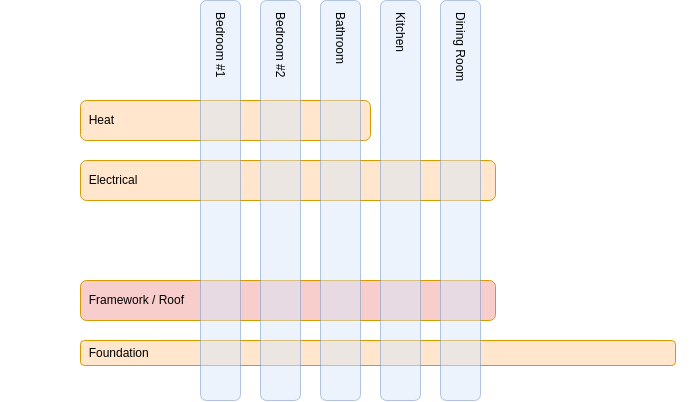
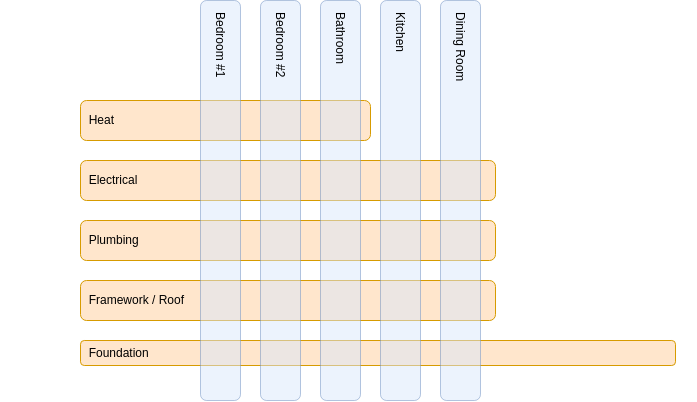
  <mxCell id="0" />
  <mxCell id="1" parent="0" />
  <mxCell id="2" value="&amp;nbsp; Foundation" style="rounded=1;whiteSpace=wrap;html=1;align=left;fillColor=#ffe6cc;strokeColor=#d79b00;" parent="1" vertex="1"><mxGeometry x="80" y="260" width="595" height="25" as="geometry" /></mxCell>
- <mxCell id="3" value="&amp;nbsp; Framework / Roof" style="rounded=1;whiteSpace=wrap;html=1;align=left;fillColor=#f8cecc;strokeColor=#d79b00;" parent="1" vertex="1"><mxGeometry x="80" y="200" width="415" height="40" as="geometry" /></mxCell>
+ <mxCell id="3" value="&amp;nbsp; Framework / Roof" style="rounded=1;whiteSpace=wrap;html=1;align=left;fillColor=#ffe6cc;strokeColor=#d79b00;" parent="1" vertex="1"><mxGeometry x="80" y="200" width="415" height="40" as="geometry" /></mxCell>
+ <mxCell id="4" value="&amp;nbsp; Plumbing" style="rounded=1;whiteSpace=wrap;html=1;align=left;fillColor=#ffe6cc;strokeColor=#d79b00;" parent="1" vertex="1"><mxGeometry x="80" y="140" width="415" height="40" as="geometry" /></mxCell>
  <mxCell id="5" value="&amp;nbsp; Electrical" style="rounded=1;whiteSpace=wrap;html=1;align=left;fillColor=#ffe6cc;strokeColor=#d79b00;" parent="1" vertex="1"><mxGeometry x="80" y="80" width="415" height="40" as="geometry" /></mxCell>
  <mxCell id="6" value="&amp;nbsp; Heat" style="rounded=1;whiteSpace=wrap;html=1;align=left;fillColor=#ffe6cc;strokeColor=#d79b00;" parent="1" vertex="1"><mxGeometry x="80" y="20" width="290" height="40" as="geometry" /></mxCell>
  <mxCell id="7" value="&amp;nbsp; &amp;nbsp;Bathroom" style="rounded=1;whiteSpace=wrap;html=1;rotation=90;align=left;fillColor=#dae8fc;strokeColor=#6c8ebf;opacity=50;" parent="1" vertex="1"><mxGeometry x="140" y="100" width="400" height="40" as="geometry" /></mxCell>
  <mxCell id="8" value="&amp;nbsp; &amp;nbsp;Kitchen" style="rounded=1;whiteSpace=wrap;html=1;rotation=90;align=left;fillColor=#dae8fc;strokeColor=#6c8ebf;opacity=50;" vertex="1" parent="1"><mxGeometry x="200" y="100" width="400" height="40" as="geometry" /></mxCell>
  <mxCell id="9" value="&amp;nbsp; &amp;nbsp;Dining Room" style="rounded=1;whiteSpace=wrap;html=1;rotation=90;align=left;fillColor=#dae8fc;strokeColor=#6c8ebf;opacity=50;" vertex="1" parent="1"><mxGeometry x="260" y="100" width="400" height="40" as="geometry" /></mxCell>
  <mxCell id="10" value="&amp;nbsp; &amp;nbsp;Bedroom #1" style="rounded=1;whiteSpace=wrap;html=1;rotation=90;align=left;fillColor=#dae8fc;strokeColor=#6c8ebf;opacity=50;" vertex="1" parent="1"><mxGeometry x="20" y="100" width="400" height="40" as="geometry" /></mxCell>
  <mxCell id="11" value="&amp;nbsp; &amp;nbsp;Bedroom #2" style="rounded=1;whiteSpace=wrap;html=1;rotation=90;align=left;fillColor=#dae8fc;strokeColor=#6c8ebf;opacity=50;" vertex="1" parent="1"><mxGeometry x="80" y="100" width="400" height="40" as="geometry" /></mxCell>
